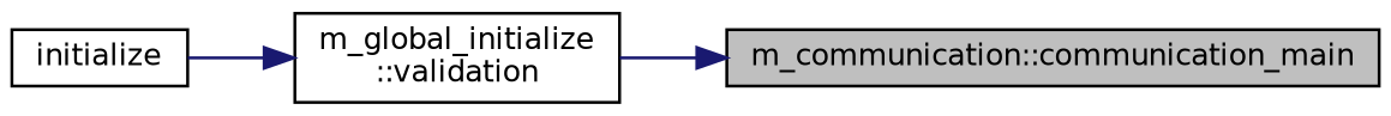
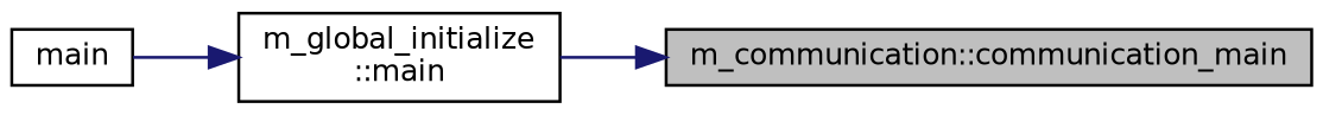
  digraph {
    rankdir=RL
    node [color=black fillcolor=white fontname=Helvetica fontsize=10 shape=record style=filled]
    edge [color=midnightblue dir=back fontname=Helvetica fontsize=10 labelfontname=Helvetica labelfontsize=10 style=solid]
    n1 [fillcolor=grey75 fontcolor=black height=0.2 label="m_communication::communication_main" width=0.4]
-   n2 [height=0.2 label="m_global_initialize\l::validation" width=0.4]
-   n3 [height=0.2 label=initialize width=0.4]
+   n2 [height=0.2 label="m_global_initialize\l::main" width=0.4]
+   n3 [height=0.2 label=main width=0.4]
    n1 -> n2
    n2 -> n3
  }
